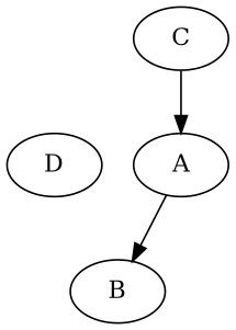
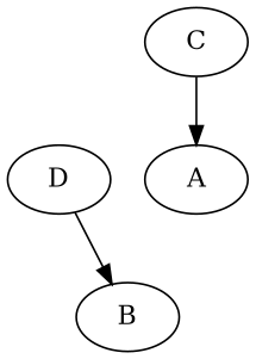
  digraph {
    n1 [label=A]
    n2 [label=B]
    n3 [label=C]
    n4 [label=D]
-   n1 -> n2
+   n4 -> n2
    n3 -> n1
  }
